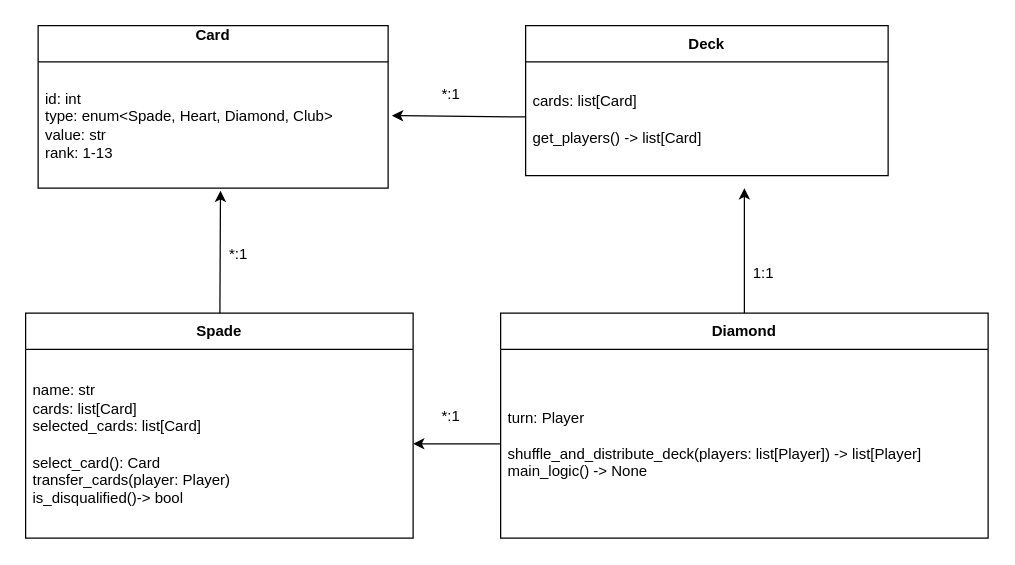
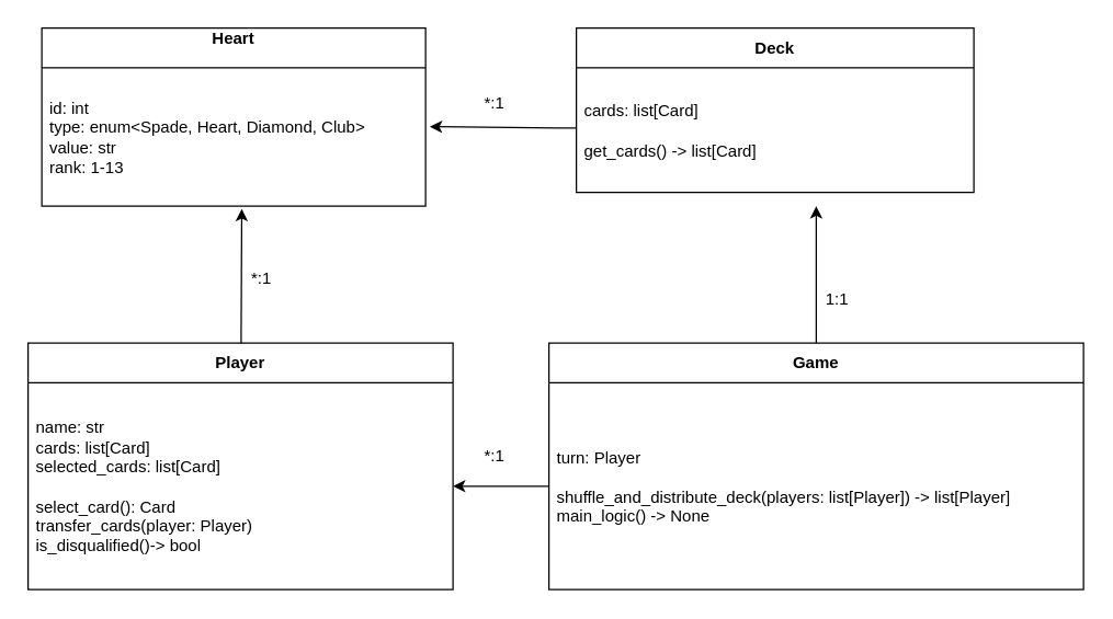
  <mxCell id="0" />
  <mxCell id="1" parent="0" />
- <mxCell id="2" value="Card&lt;div&gt;&lt;br&gt;&lt;/div&gt;" style="swimlane;fontStyle=1;align=center;verticalAlign=middle;childLayout=stackLayout;horizontal=1;startSize=29;horizontalStack=0;resizeParent=1;resizeParentMax=0;resizeLast=0;collapsible=0;marginBottom=0;html=1;whiteSpace=wrap;" parent="1" vertex="1"><mxGeometry x="30" y="20" width="280" height="130" as="geometry" /></mxCell>
+ <mxCell id="2" value="Heart&lt;div&gt;&lt;br&gt;&lt;/div&gt;" style="swimlane;fontStyle=1;align=center;verticalAlign=middle;childLayout=stackLayout;horizontal=1;startSize=29;horizontalStack=0;resizeParent=1;resizeParentMax=0;resizeLast=0;collapsible=0;marginBottom=0;html=1;whiteSpace=wrap;" parent="1" vertex="1"><mxGeometry x="30" y="20" width="280" height="130" as="geometry" /></mxCell>
  <mxCell id="3" value="&lt;div&gt;&lt;br&gt;&lt;/div&gt;&lt;div&gt;id: int&lt;/div&gt;type: enum&amp;lt;Spade, Heart, Diamond, Club&amp;gt;&lt;div&gt;value: str&lt;/div&gt;&lt;div&gt;rank: 1-13&lt;/div&gt;&lt;div&gt;&lt;br&gt;&lt;/div&gt;" style="text;html=1;strokeColor=none;fillColor=none;align=left;verticalAlign=middle;spacingLeft=4;spacingRight=4;overflow=hidden;rotatable=0;points=[[0,0.5],[1,0.5]];portConstraint=eastwest;whiteSpace=wrap;" parent="2" vertex="1"><mxGeometry y="29" width="280" height="101" as="geometry" /></mxCell>
  <mxCell id="4" value="Deck" style="swimlane;fontStyle=1;align=center;verticalAlign=middle;childLayout=stackLayout;horizontal=1;startSize=29;horizontalStack=0;resizeParent=1;resizeParentMax=0;resizeLast=0;collapsible=0;marginBottom=0;html=1;whiteSpace=wrap;" parent="1" vertex="1"><mxGeometry x="420" y="20" width="290" height="120" as="geometry" /></mxCell>
- <mxCell id="5" value="cards: list[Card]&lt;div&gt;&lt;font color=&quot;#000000&quot;&gt;&lt;br&gt;&lt;/font&gt;&lt;div&gt;&lt;font color=&quot;#000000&quot;&gt;get_players() -&amp;gt; list[Card]&lt;/font&gt;&lt;/div&gt;&lt;/div&gt;" style="text;html=1;strokeColor=none;fillColor=none;align=left;verticalAlign=middle;spacingLeft=4;spacingRight=4;overflow=hidden;rotatable=0;points=[[0,0.5],[1,0.5]];portConstraint=eastwest;whiteSpace=wrap;" parent="4" vertex="1"><mxGeometry y="29" width="290" height="91" as="geometry" /></mxCell>
- <mxCell id="6" value="Spade" style="swimlane;fontStyle=1;align=center;verticalAlign=middle;childLayout=stackLayout;horizontal=1;startSize=29;horizontalStack=0;resizeParent=1;resizeParentMax=0;resizeLast=0;collapsible=0;marginBottom=0;html=1;whiteSpace=wrap;" parent="1" vertex="1"><mxGeometry x="20" y="250" width="310" height="180" as="geometry" /></mxCell>
+ <mxCell id="5" value="cards: list[Card]&lt;div&gt;&lt;font color=&quot;#000000&quot;&gt;&lt;br&gt;&lt;/font&gt;&lt;div&gt;&lt;font color=&quot;#000000&quot;&gt;get_cards() -&amp;gt; list[Card]&lt;/font&gt;&lt;/div&gt;&lt;/div&gt;" style="text;html=1;strokeColor=none;fillColor=none;align=left;verticalAlign=middle;spacingLeft=4;spacingRight=4;overflow=hidden;rotatable=0;points=[[0,0.5],[1,0.5]];portConstraint=eastwest;whiteSpace=wrap;" parent="4" vertex="1"><mxGeometry y="29" width="290" height="91" as="geometry" /></mxCell>
+ <mxCell id="6" value="Player" style="swimlane;fontStyle=1;align=center;verticalAlign=middle;childLayout=stackLayout;horizontal=1;startSize=29;horizontalStack=0;resizeParent=1;resizeParentMax=0;resizeLast=0;collapsible=0;marginBottom=0;html=1;whiteSpace=wrap;" parent="1" vertex="1"><mxGeometry x="20" y="250" width="310" height="180" as="geometry" /></mxCell>
  <mxCell id="7" value="&lt;div&gt;name: str&lt;/div&gt;cards: list[Card]&lt;div&gt;&lt;font color=&quot;#000000&quot;&gt;selected_cards: list[Card]&lt;br&gt;&lt;/font&gt;&lt;div&gt;&lt;br&gt;&lt;/div&gt;&lt;div&gt;select_card(): Card&lt;/div&gt;&lt;/div&gt;&lt;div&gt;transfer_cards(player: Player)&lt;/div&gt;&lt;div&gt;is_disqualified()-&amp;gt; bool&lt;/div&gt;" style="text;html=1;strokeColor=none;fillColor=none;align=left;verticalAlign=middle;spacingLeft=4;spacingRight=4;overflow=hidden;rotatable=0;points=[[0,0.5],[1,0.5]];portConstraint=eastwest;whiteSpace=wrap;" parent="6" vertex="1"><mxGeometry y="29" width="310" height="151" as="geometry" /></mxCell>
  <mxCell id="8" style="edgeStyle=none;html=1;" parent="1" source="9" edge="1"><mxGeometry relative="1" as="geometry"><mxPoint x="595" y="150" as="targetPoint" /></mxGeometry></mxCell>
- <mxCell id="9" value="Diamond" style="swimlane;fontStyle=1;align=center;verticalAlign=middle;childLayout=stackLayout;horizontal=1;startSize=29;horizontalStack=0;resizeParent=1;resizeParentMax=0;resizeLast=0;collapsible=0;marginBottom=0;html=1;whiteSpace=wrap;" parent="1" vertex="1"><mxGeometry x="400" y="250" width="390" height="180" as="geometry" /></mxCell>
+ <mxCell id="9" value="Game" style="swimlane;fontStyle=1;align=center;verticalAlign=middle;childLayout=stackLayout;horizontal=1;startSize=29;horizontalStack=0;resizeParent=1;resizeParentMax=0;resizeLast=0;collapsible=0;marginBottom=0;html=1;whiteSpace=wrap;" parent="1" vertex="1"><mxGeometry x="400" y="250" width="390" height="180" as="geometry" /></mxCell>
  <mxCell id="10" value="turn: Player&lt;div&gt;&lt;br&gt;&lt;/div&gt;&lt;div&gt;shuffle_and_distribute_deck(players: list[Player]) -&amp;gt; list[Player]&lt;/div&gt;&lt;div&gt;main_logic() -&amp;gt; None&lt;/div&gt;" style="text;html=1;strokeColor=none;fillColor=none;align=left;verticalAlign=middle;spacingLeft=4;spacingRight=4;overflow=hidden;rotatable=0;points=[[0,0.5],[1,0.5]];portConstraint=eastwest;whiteSpace=wrap;" parent="9" vertex="1"><mxGeometry y="29" width="390" height="151" as="geometry" /></mxCell>
  <mxCell id="11" style="edgeStyle=none;html=1;entryX=1;entryY=0.5;entryDx=0;entryDy=0;" parent="1" source="10" target="7" edge="1"><mxGeometry relative="1" as="geometry" /></mxCell>
  <mxCell id="12" value="*:1" style="text;html=1;align=center;verticalAlign=middle;resizable=0;points=[];autosize=1;strokeColor=none;fillColor=none;" parent="1" vertex="1"><mxGeometry x="340" y="318" width="40" height="30" as="geometry" /></mxCell>
  <mxCell id="13" style="edgeStyle=none;html=1;entryX=0.521;entryY=1.02;entryDx=0;entryDy=0;entryPerimeter=0;" parent="1" source="6" target="3" edge="1"><mxGeometry relative="1" as="geometry" /></mxCell>
  <mxCell id="14" value="*:1" style="text;html=1;align=center;verticalAlign=middle;resizable=0;points=[];autosize=1;strokeColor=none;fillColor=none;" parent="1" vertex="1"><mxGeometry x="170" y="188" width="40" height="30" as="geometry" /></mxCell>
  <mxCell id="15" style="edgeStyle=none;html=1;entryX=1.011;entryY=0.426;entryDx=0;entryDy=0;entryPerimeter=0;" parent="1" source="5" target="3" edge="1"><mxGeometry relative="1" as="geometry" /></mxCell>
  <mxCell id="16" value="*:1" style="text;html=1;align=center;verticalAlign=middle;resizable=0;points=[];autosize=1;strokeColor=none;fillColor=none;" parent="1" vertex="1"><mxGeometry x="340" y="60" width="40" height="30" as="geometry" /></mxCell>
  <mxCell id="17" value="1:1" style="text;html=1;align=center;verticalAlign=middle;resizable=0;points=[];autosize=1;strokeColor=none;fillColor=none;" parent="1" vertex="1"><mxGeometry x="590" y="203" width="40" height="30" as="geometry" /></mxCell>
